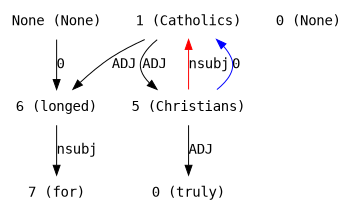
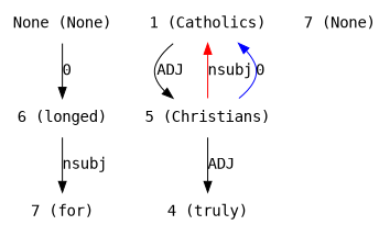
  digraph {
    fontname="DejaVu Sans Mono"
    node [fontname="DejaVu Sans Mono" shape=plaintext]
    edge [dir=forward fontname="DejaVu Sans Mono"]
    n1 [label="None (None)"]
    n2 [label="6 (longed)"]
    n3 [label="1 (Catholics)"]
    n4 [label="5 (Christians)"]
-   n5 [label="0 (truly)"]
+   n5 [label="4 (truly)"]
    n6 [label="7 (for)"]
-   n7 [label="0 (None)"]
+   n7 [label="7 (None)"]
    n1 -> n2 [label=0]
    n2 -> n6 [label=nsubj]
-   n3 -> n2 [label=ADJ]
    n3 -> n4 [label=ADJ]
    n4 -> n3 [color=red label=nsubj]
    n4 -> n3 [color=blue label=0]
    n4 -> n5 [label=ADJ]
  }
